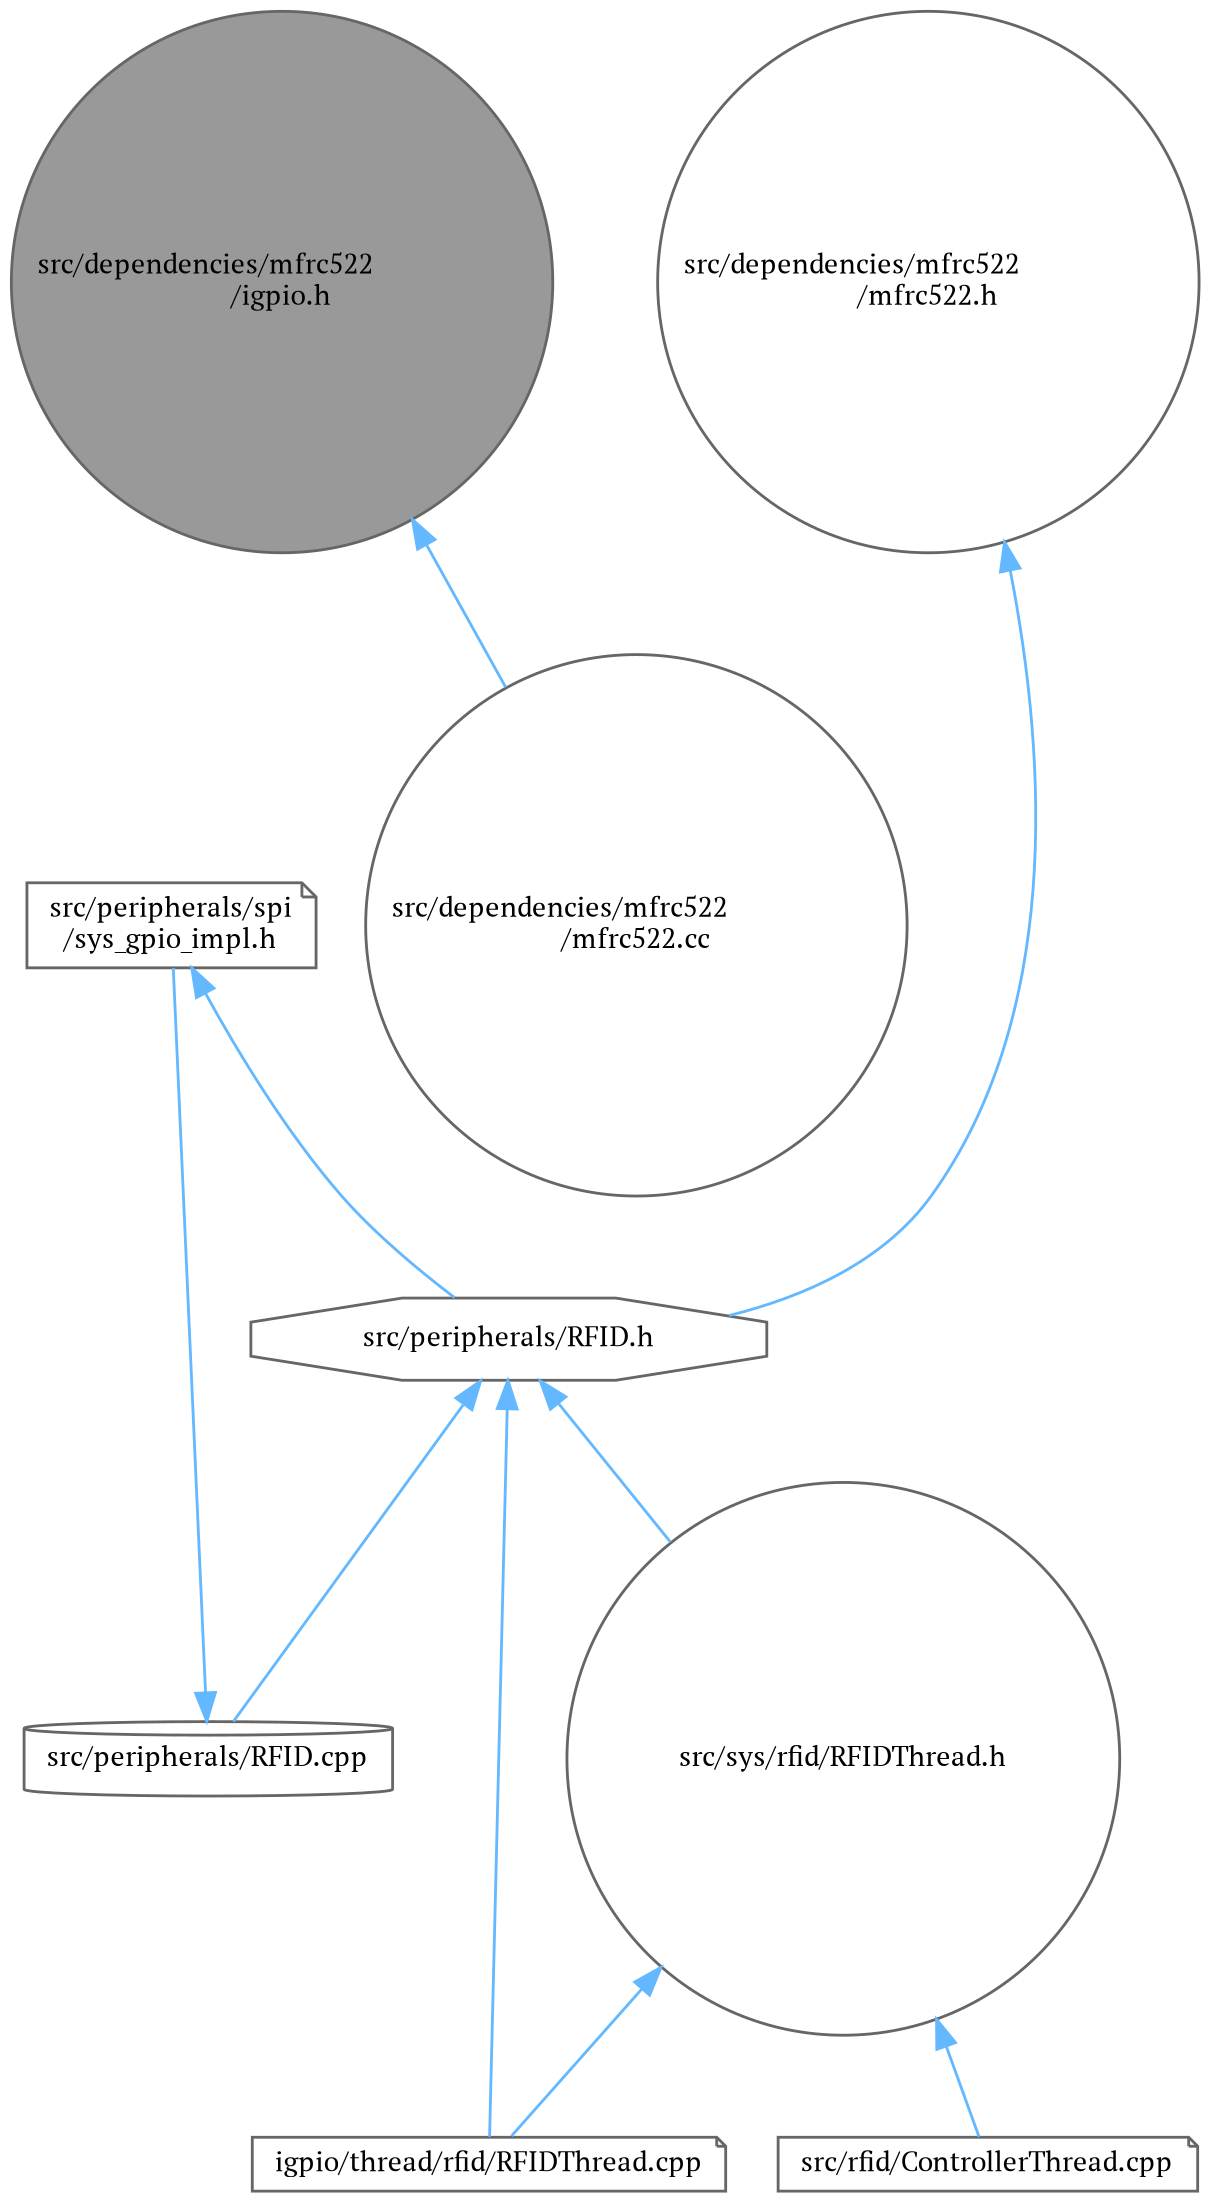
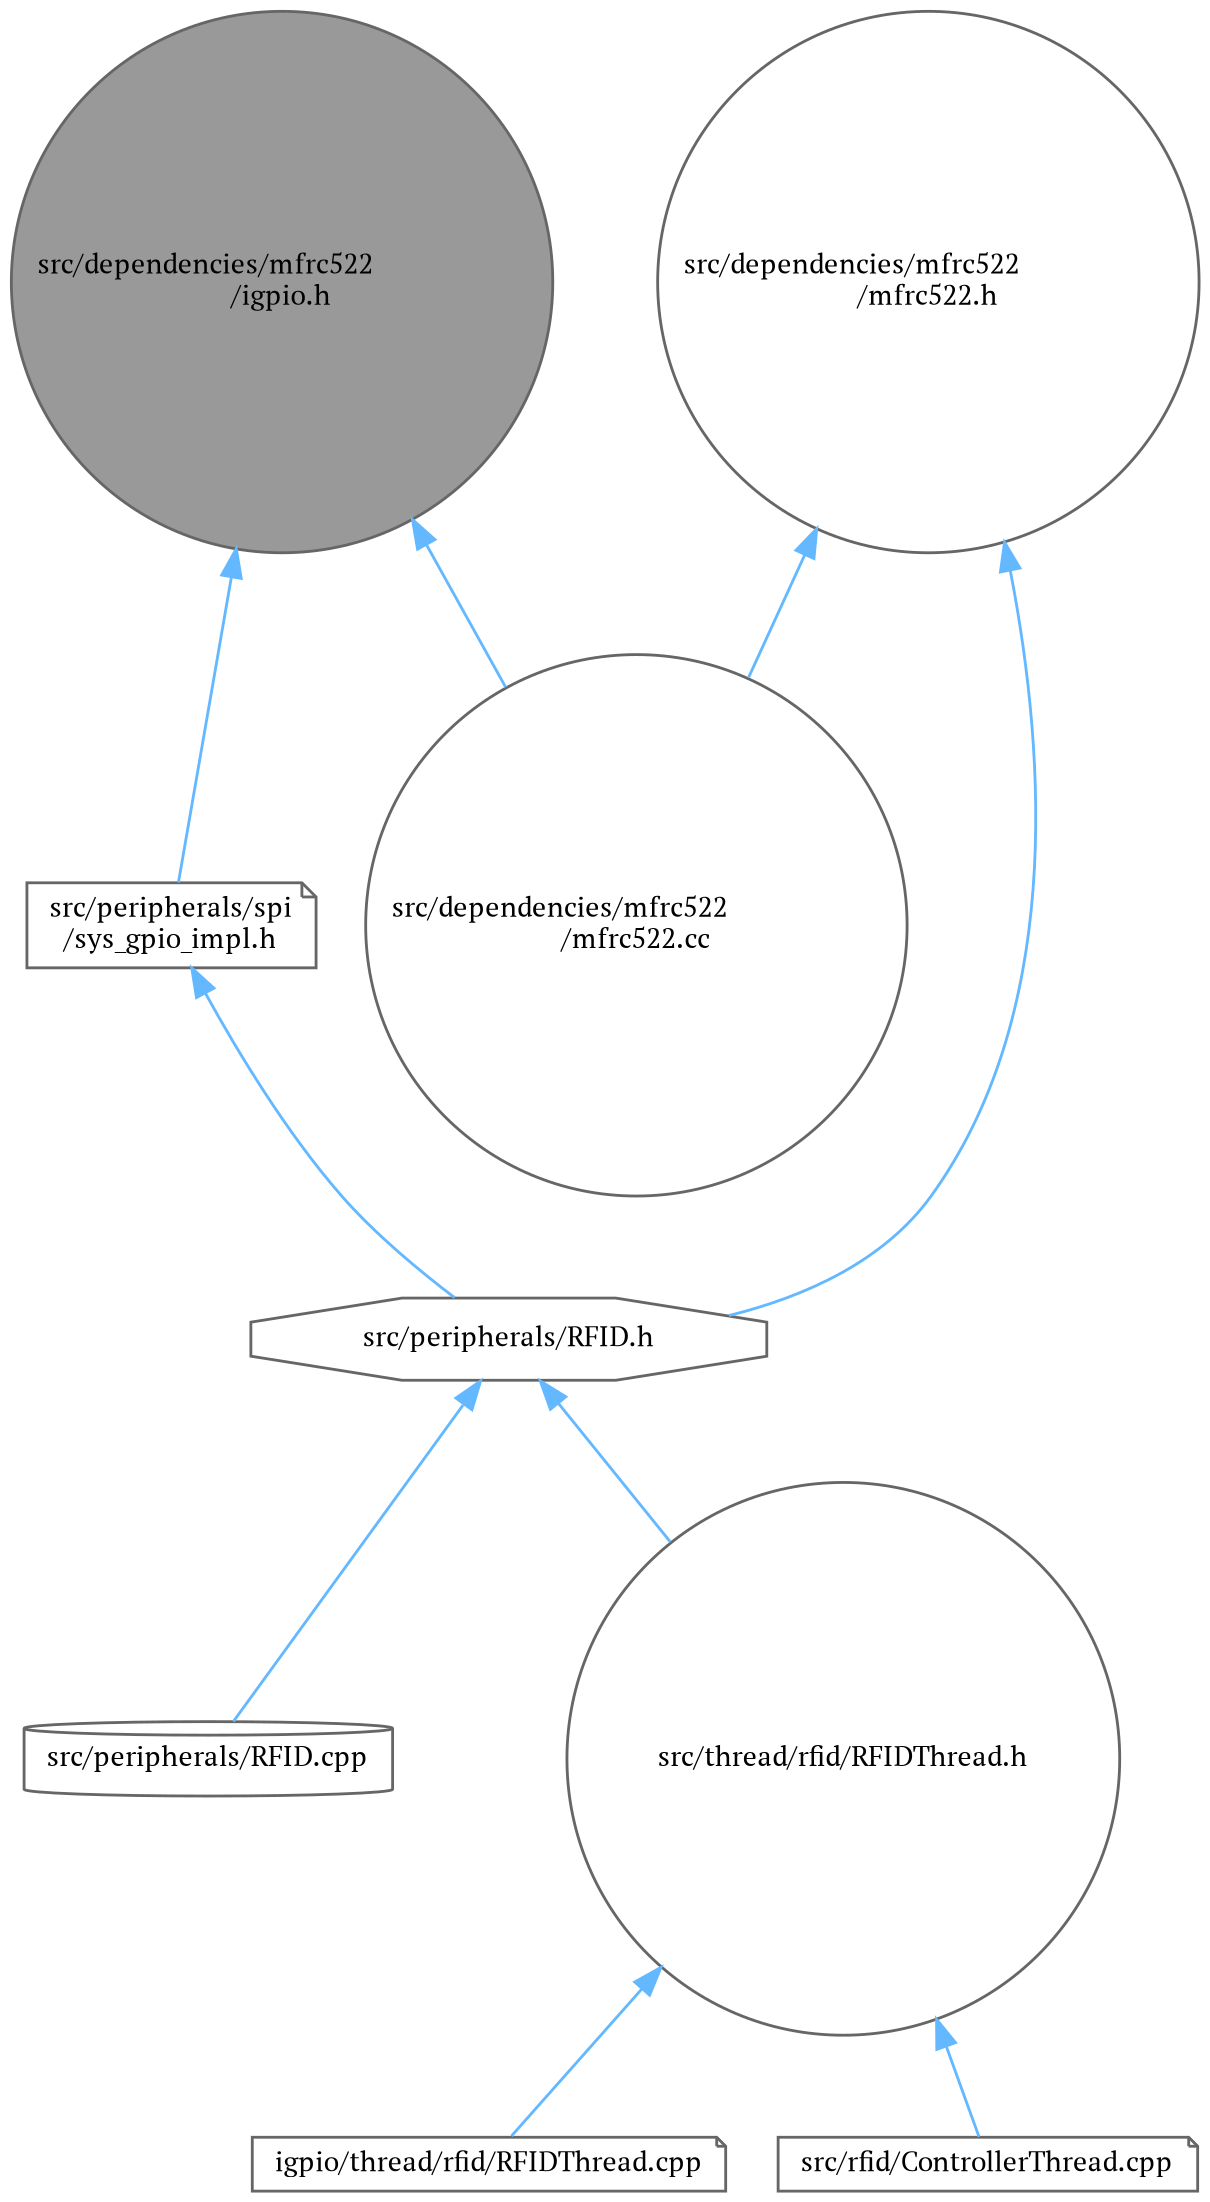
  digraph {
    fontname="PT Serif"
    node [color=grey40 fillcolor=white fontname="PT Serif" fontsize=10 shape=circle style=filled]
    edge [color=steelblue1 dir=back fontname="PT Serif" fontsize=10 labelfontname=Helvetica labelfontsize=10 style=solid]
    n1 [color=gray40 fillcolor=grey60 fontcolor=black height=0.2 label="src/dependencies/mfrc522\l/igpio.h" width=0.4]
    n2 [height=0.2 label="src/peripherals/spi\l/sys_gpio_impl.h" shape=note width=0.4]
    n3 [height=0.2 label="src/dependencies/mfrc522\l/mfrc522.cc" width=0.4]
    n4 [height=0.2 label="src/dependencies/mfrc522\l/mfrc522.h" width=0.4]
    n5 [height=0.2 label="src/peripherals/RFID.h" shape=octagon width=0.4]
    n6 [height=0.2 label="src/peripherals/RFID.cpp" shape=cylinder width=0.4]
    n7 [height=0.2 label="igpio/thread/rfid/RFIDThread.cpp" shape=note width=0.4]
-   n8 [height=0.2 label="src/sys/rfid/RFIDThread.h" width=0.4]
+   n8 [height=0.2 label="src/thread/rfid/RFIDThread.h" width=0.4]
    n9 [height=0.2 label="src/rfid/ControllerThread.cpp" shape=note width=0.4]
-   n6 -> n2
+   n1 -> n2
    n1 -> n3
    n2 -> n5
+   n4 -> n3
    n4 -> n5
    n5 -> n6
-   n5 -> n7
    n5 -> n8
    n8 -> n7
    n8 -> n9
  }
